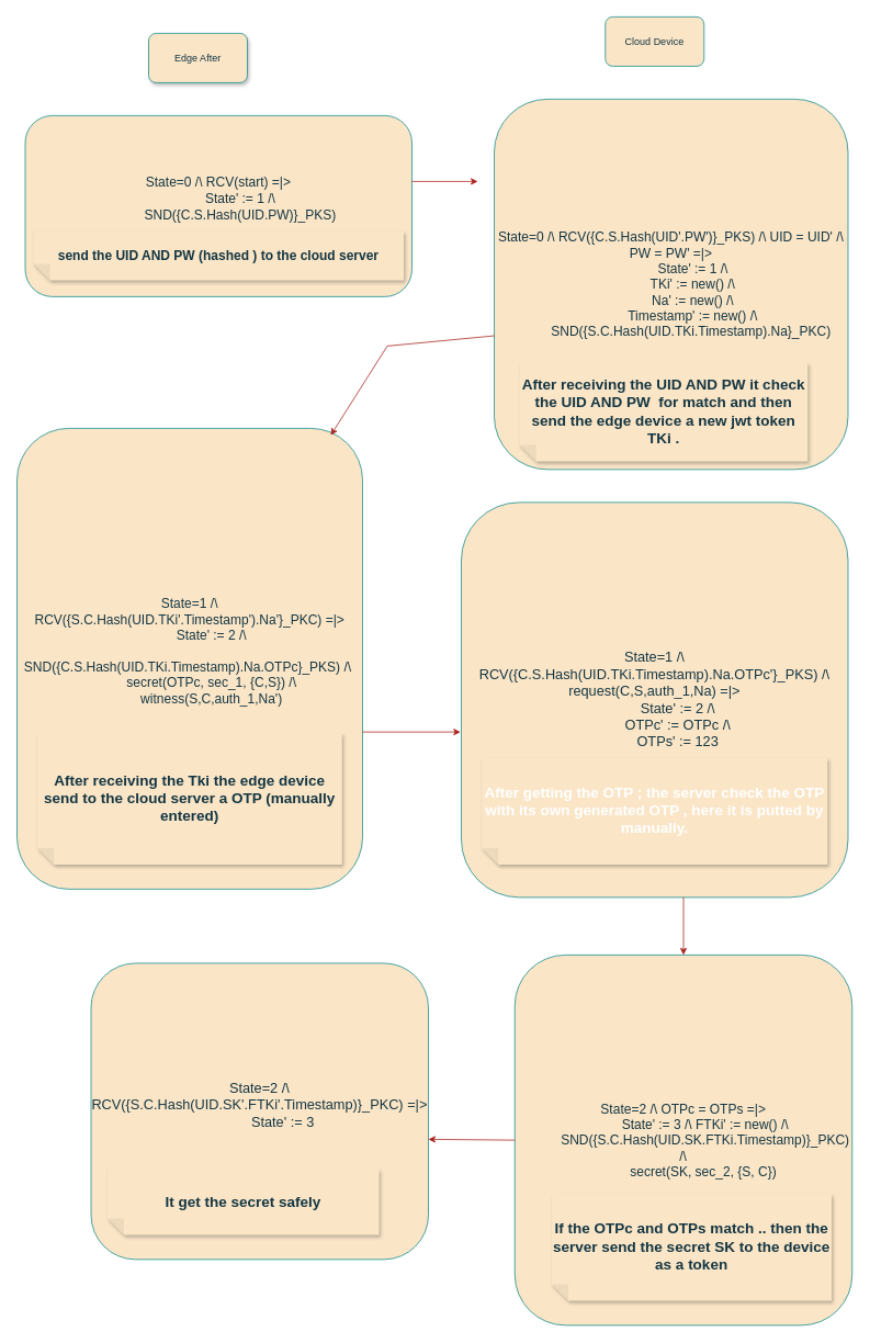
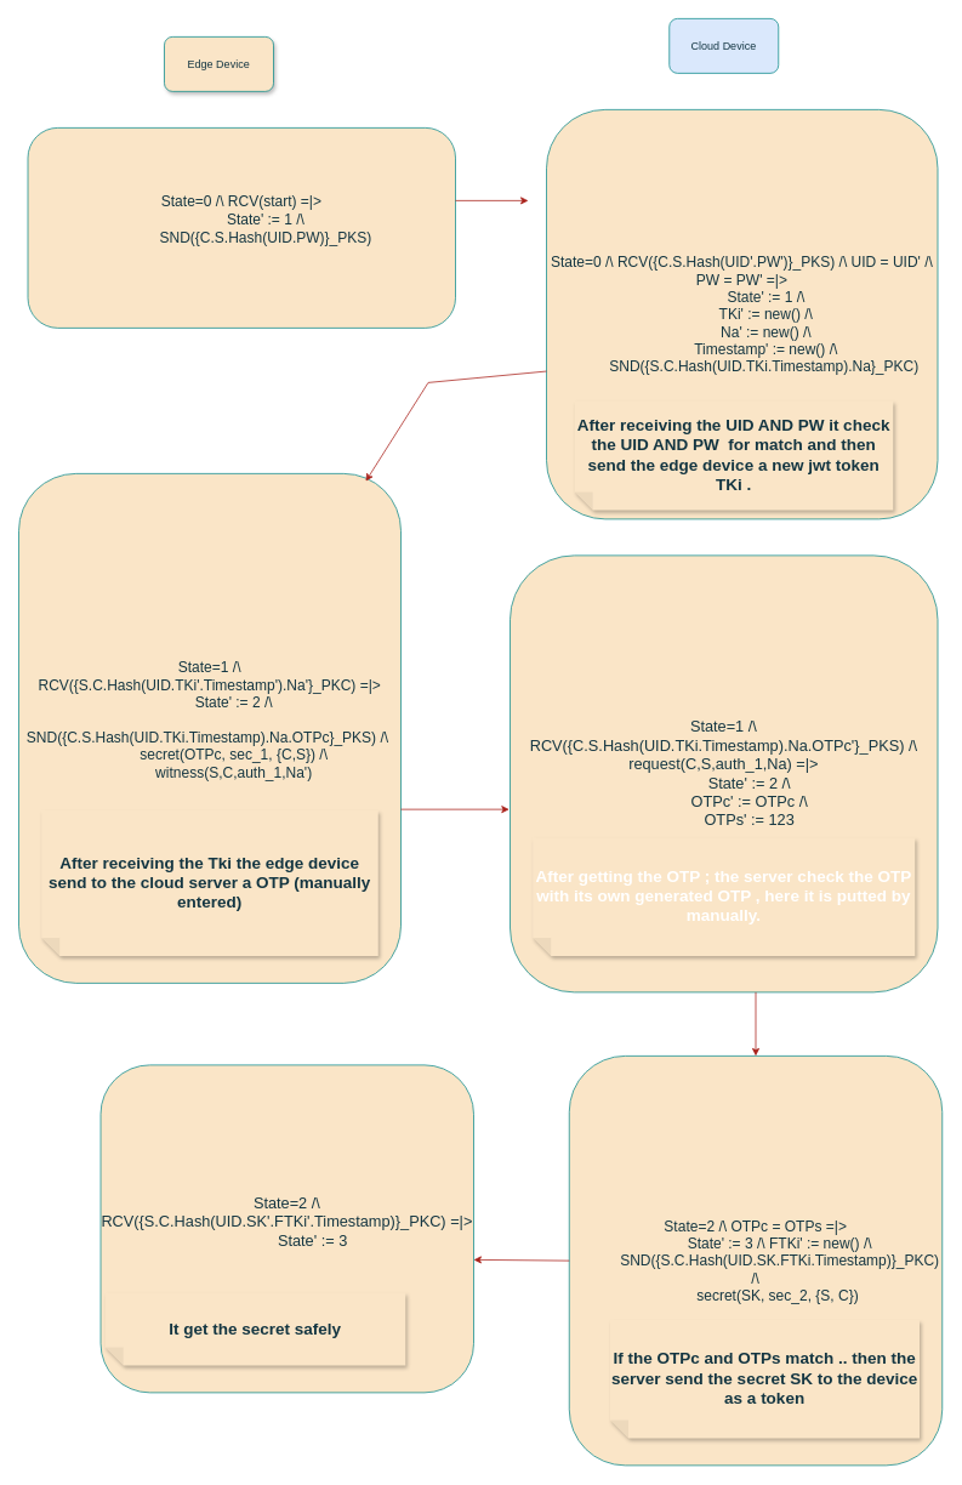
  <mxCell id="0" />
  <mxCell id="1" parent="0" />
- <mxCell id="2" value="Edge After" style="rounded=1;whiteSpace=wrap;html=1;shadow=1;labelBackgroundColor=none;fillColor=#FAE5C7;strokeColor=#0F8B8D;fontColor=#143642;" parent="1" vertex="1"><mxGeometry x="180" y="40" width="120" height="60" as="geometry" /></mxCell>
- <mxCell id="3" value="Cloud Device" style="rounded=1;whiteSpace=wrap;html=1;labelBackgroundColor=none;fillColor=#FAE5C7;strokeColor=#0F8B8D;fontColor=#143642;" parent="1" vertex="1"><mxGeometry x="735" y="20" width="120" height="60" as="geometry" /></mxCell>
+ <mxCell id="2" value="Edge Device" style="rounded=1;whiteSpace=wrap;html=1;shadow=1;labelBackgroundColor=none;fillColor=#FAE5C7;strokeColor=#0F8B8D;fontColor=#143642;" parent="1" vertex="1"><mxGeometry x="180" y="40" width="120" height="60" as="geometry" /></mxCell>
+ <mxCell id="3" value="Cloud Device" style="rounded=1;whiteSpace=wrap;html=1;labelBackgroundColor=none;fillColor=#dae8fc;strokeColor=#0F8B8D;fontColor=#143642;" parent="1" vertex="1"><mxGeometry x="735" y="20" width="120" height="60" as="geometry" /></mxCell>
  <mxCell id="4" value="&lt;div style=&quot;font-size: 16px;&quot;&gt;&lt;font style=&quot;font-size: 16px;&quot;&gt;State=0 /\ RCV(start) =|&amp;gt;&lt;/font&gt;&lt;/div&gt;&lt;div style=&quot;font-size: 16px;&quot;&gt;&lt;font style=&quot;font-size: 16px;&quot;&gt;&amp;nbsp; &amp;nbsp; &amp;nbsp; &amp;nbsp; &amp;nbsp; &amp;nbsp; State' := 1 /\&lt;/font&gt;&lt;/div&gt;&lt;div style=&quot;font-size: 16px;&quot;&gt;&lt;font style=&quot;font-size: 16px;&quot;&gt;&amp;nbsp; &amp;nbsp; &amp;nbsp; &amp;nbsp; &amp;nbsp; &amp;nbsp; SND({C.S.Hash(UID.PW)}_PKS)&lt;/font&gt;&lt;/div&gt;&lt;div style=&quot;font-size: 16px;&quot;&gt;&lt;br&gt;&lt;/div&gt;" style="rounded=1;whiteSpace=wrap;html=1;labelBackgroundColor=none;fillColor=#FAE5C7;strokeColor=#0F8B8D;fontColor=#143642;" parent="1" vertex="1"><mxGeometry x="30" y="140" width="470" height="220" as="geometry" /></mxCell>
  <mxCell id="5" value="&lt;div style=&quot;font-size: 16px;&quot;&gt;&lt;font style=&quot;font-size: 16px;&quot;&gt;State=0 /\ RCV({C.S.Hash(UID'.PW')}_PKS) /\ UID = UID' /\ PW = PW' =|&amp;gt;&lt;/font&gt;&lt;/div&gt;&lt;div style=&quot;font-size: 16px;&quot;&gt;&lt;font style=&quot;font-size: 16px;&quot;&gt;&amp;nbsp; &amp;nbsp; &amp;nbsp; &amp;nbsp; &amp;nbsp; &amp;nbsp; State' := 1 /\&lt;/font&gt;&lt;/div&gt;&lt;div style=&quot;font-size: 16px;&quot;&gt;&lt;font style=&quot;font-size: 16px;&quot;&gt;&amp;nbsp; &amp;nbsp; &amp;nbsp; &amp;nbsp; &amp;nbsp; &amp;nbsp; TKi' := new() /\&lt;/font&gt;&lt;/div&gt;&lt;div style=&quot;font-size: 16px;&quot;&gt;&lt;font style=&quot;font-size: 16px;&quot;&gt;&amp;nbsp; &amp;nbsp; &amp;nbsp; &amp;nbsp; &amp;nbsp; &amp;nbsp; Na' := new() /\&lt;/font&gt;&lt;/div&gt;&lt;div style=&quot;font-size: 16px;&quot;&gt;&lt;font style=&quot;font-size: 16px;&quot;&gt;&amp;nbsp; &amp;nbsp; &amp;nbsp; &amp;nbsp; &amp;nbsp; &amp;nbsp; Timestamp' := new() /\&lt;/font&gt;&lt;/div&gt;&lt;div style=&quot;font-size: 16px;&quot;&gt;&lt;font style=&quot;font-size: 16px;&quot;&gt;&amp;nbsp; &amp;nbsp; &amp;nbsp; &amp;nbsp; &amp;nbsp; &amp;nbsp; SND({S.C.Hash(UID.TKi.Timestamp).Na}_PKC)&amp;nbsp;&lt;/font&gt;&lt;/div&gt;" style="rounded=1;whiteSpace=wrap;html=1;labelBackgroundColor=none;fillColor=#FAE5C7;strokeColor=#0F8B8D;fontColor=#143642;" parent="1" vertex="1"><mxGeometry x="600" y="120" width="430" height="450" as="geometry" /></mxCell>
  <mxCell id="6" value="&lt;div style=&quot;font-size: 17px;&quot;&gt;&lt;font style=&quot;font-size: 17px;&quot;&gt;State=1 /\ RCV({C.S.Hash(UID.TKi.Timestamp).Na.OTPc'}_PKS) /\ request(C,S,auth_1,Na) =|&amp;gt;&lt;/font&gt;&lt;/div&gt;&lt;div style=&quot;font-size: 17px;&quot;&gt;&lt;font style=&quot;font-size: 17px;&quot;&gt;&amp;nbsp; &amp;nbsp; &amp;nbsp; &amp;nbsp; &amp;nbsp; &amp;nbsp; State' := 2 /\&lt;/font&gt;&lt;/div&gt;&lt;div style=&quot;font-size: 17px;&quot;&gt;&lt;font style=&quot;font-size: 17px;&quot;&gt;&amp;nbsp; &amp;nbsp; &amp;nbsp; &amp;nbsp; &amp;nbsp; &amp;nbsp; OTPc' := OTPc /\&lt;/font&gt;&lt;/div&gt;&lt;div style=&quot;font-size: 17px;&quot;&gt;&lt;font style=&quot;font-size: 17px;&quot;&gt;&amp;nbsp; &amp;nbsp; &amp;nbsp; &amp;nbsp; &amp;nbsp; &amp;nbsp; OTPs' := 123&lt;/font&gt;&lt;/div&gt;" style="rounded=1;whiteSpace=wrap;html=1;labelBackgroundColor=none;fillColor=#FAE5C7;strokeColor=#0F8B8D;fontColor=#143642;" parent="1" vertex="1"><mxGeometry x="560" y="610" width="470" height="480" as="geometry" /></mxCell>
  <mxCell id="7" value="&lt;div style=&quot;font-size: 16px;&quot;&gt;&lt;font style=&quot;font-size: 16px;&quot;&gt;State=2 /\ OTPc = OTPs =|&amp;gt;&lt;/font&gt;&lt;/div&gt;&lt;div style=&quot;font-size: 16px;&quot;&gt;&lt;font style=&quot;font-size: 16px;&quot;&gt;&amp;nbsp; &amp;nbsp; &amp;nbsp; &amp;nbsp; &amp;nbsp; &amp;nbsp; State' := 3 /\ FTKi' := new() /\&lt;/font&gt;&lt;/div&gt;&lt;div style=&quot;font-size: 16px;&quot;&gt;&lt;font style=&quot;font-size: 16px;&quot;&gt;&amp;nbsp; &amp;nbsp; &amp;nbsp; &amp;nbsp; &amp;nbsp; &amp;nbsp; SND({S.C.Hash(UID.SK.FTKi.Timestamp)}_PKC) /\&lt;/font&gt;&lt;/div&gt;&lt;div style=&quot;font-size: 16px;&quot;&gt;&lt;font style=&quot;font-size: 16px;&quot;&gt;&amp;nbsp; &amp;nbsp; &amp;nbsp; &amp;nbsp; &amp;nbsp; &amp;nbsp; secret(SK, sec_2, {S, C})&amp;nbsp;&lt;/font&gt;&lt;/div&gt;" style="rounded=1;whiteSpace=wrap;html=1;labelBackgroundColor=none;fillColor=#FAE5C7;strokeColor=#0F8B8D;fontColor=#143642;" parent="1" vertex="1"><mxGeometry x="625" y="1160" width="410" height="450" as="geometry" /></mxCell>
  <mxCell id="8" value="&lt;div style=&quot;font-size: 16px;&quot;&gt;&lt;font style=&quot;font-size: 16px;&quot;&gt;State=1 /\ RCV({S.C.Hash(UID.TKi'.Timestamp').Na'}_PKC) =|&amp;gt;&lt;/font&gt;&lt;/div&gt;&lt;div style=&quot;font-size: 16px;&quot;&gt;&lt;font style=&quot;font-size: 16px;&quot;&gt;&amp;nbsp; &amp;nbsp; &amp;nbsp; &amp;nbsp; &amp;nbsp; &amp;nbsp; State' := 2 /\&lt;/font&gt;&lt;/div&gt;&lt;div style=&quot;font-size: 16px;&quot;&gt;&lt;font style=&quot;font-size: 16px;&quot;&gt;&amp;nbsp; &amp;nbsp; &amp;nbsp; &amp;nbsp; &amp;nbsp; &amp;nbsp; SND({C.S.Hash(UID.TKi.Timestamp).Na.OTPc}_PKS) /\&amp;nbsp;&lt;/font&gt;&lt;/div&gt;&lt;div style=&quot;font-size: 16px;&quot;&gt;&lt;font style=&quot;font-size: 16px;&quot;&gt;&amp;nbsp; &amp;nbsp; &amp;nbsp; &amp;nbsp; &amp;nbsp; &amp;nbsp; secret(OTPc, sec_1, {C,S}) /\&lt;/font&gt;&lt;/div&gt;&lt;div style=&quot;font-size: 16px;&quot;&gt;&lt;span style=&quot;white-space: normal;&quot;&gt;&lt;font style=&quot;font-size: 16px;&quot;&gt;&lt;span style=&quot;white-space:pre&quot;&gt;&#09;&lt;/span&gt;&amp;nbsp; &amp;nbsp; witness(S,C,auth_1,Na')&lt;/font&gt;&lt;/span&gt;&lt;/div&gt;&lt;div style=&quot;font-size: 16px;&quot;&gt;&lt;br&gt;&lt;/div&gt;" style="rounded=1;whiteSpace=wrap;html=1;labelBackgroundColor=none;fillColor=#FAE5C7;strokeColor=#0F8B8D;fontColor=#143642;" parent="1" vertex="1"><mxGeometry x="20" y="520" width="420" height="560" as="geometry" /></mxCell>
  <mxCell id="9" value="&lt;div style=&quot;font-size: 17px;&quot;&gt;&lt;font style=&quot;font-size: 17px;&quot;&gt;State=2 /\ RCV({S.C.Hash(UID.SK'.FTKi'.Timestamp)}_PKC) =|&amp;gt;&lt;/font&gt;&lt;/div&gt;&lt;div style=&quot;font-size: 17px;&quot;&gt;&amp;nbsp; &amp;nbsp; &amp;nbsp; &amp;nbsp; &amp;nbsp; &amp;nbsp; State' := 3&lt;/div&gt;&lt;div&gt;&lt;br&gt;&lt;/div&gt;" style="rounded=1;whiteSpace=wrap;html=1;labelBackgroundColor=none;fillColor=#FAE5C7;strokeColor=#0F8B8D;fontColor=#143642;" parent="1" vertex="1"><mxGeometry x="110" y="1170" width="410" height="360" as="geometry" /></mxCell>
  <mxCell id="10" value="" style="endArrow=classic;html=1;rounded=0;entryX=0.908;entryY=0.015;entryDx=0;entryDy=0;entryPerimeter=0;exitX=0;exitY=0.639;exitDx=0;exitDy=0;exitPerimeter=0;labelBackgroundColor=none;strokeColor=#A8201A;fontColor=default;" parent="1" source="5" target="8" edge="1"><mxGeometry width="50" height="50" relative="1" as="geometry"><mxPoint x="570" y="380" as="sourcePoint" /><mxPoint x="560" y="300" as="targetPoint" /><Array as="points"><mxPoint x="470" y="420" /></Array></mxGeometry></mxCell>
  <mxCell id="11" value="" style="endArrow=classic;html=1;rounded=0;labelBackgroundColor=none;strokeColor=#A8201A;fontColor=default;" parent="1" edge="1"><mxGeometry width="50" height="50" relative="1" as="geometry"><mxPoint x="500" y="220" as="sourcePoint" /><mxPoint x="580" y="220" as="targetPoint" /></mxGeometry></mxCell>
  <mxCell id="12" value="" style="endArrow=classic;html=1;rounded=0;labelBackgroundColor=none;strokeColor=#A8201A;fontColor=default;" parent="1" edge="1"><mxGeometry width="50" height="50" relative="1" as="geometry"><mxPoint x="440" y="889" as="sourcePoint" /><mxPoint x="559" y="889" as="targetPoint" /><Array as="points"><mxPoint x="510" y="889" /></Array></mxGeometry></mxCell>
  <mxCell id="13" value="" style="endArrow=classic;html=1;rounded=0;entryX=0.5;entryY=0;entryDx=0;entryDy=0;labelBackgroundColor=none;strokeColor=#A8201A;fontColor=default;" parent="1" target="7" edge="1"><mxGeometry width="50" height="50" relative="1" as="geometry"><mxPoint x="830" y="1090" as="sourcePoint" /><mxPoint x="826.4" y="619.88" as="targetPoint" /></mxGeometry></mxCell>
  <mxCell id="14" value="" style="endArrow=classic;html=1;rounded=0;exitX=0;exitY=0.5;exitDx=0;exitDy=0;labelBackgroundColor=none;strokeColor=#A8201A;fontColor=default;" parent="1" source="7" edge="1"><mxGeometry width="50" height="50" relative="1" as="geometry"><mxPoint x="617" y="1386" as="sourcePoint" /><mxPoint x="520" y="1384" as="targetPoint" /></mxGeometry></mxCell>
- <mxCell id="15" value="&lt;font size=&quot;3&quot;&gt;&lt;b&gt;send the UID AND PW (hashed ) to the cloud server&lt;/b&gt;&lt;/font&gt;" style="shape=note;whiteSpace=wrap;html=1;backgroundOutline=1;fontColor=#143642;darkOpacity=0.05;fillColor=#FAE5C7;strokeColor=none;fillStyle=solid;direction=west;gradientDirection=north;shadow=1;size=20;pointerEvents=1;labelBackgroundColor=none;" parent="1" vertex="1"><mxGeometry x="40" y="280" width="450" height="60" as="geometry" /></mxCell>
  <mxCell id="16" value="&lt;font style=&quot;font-size: 18px;&quot;&gt;&lt;b&gt;After receiving the UID AND PW it check the UID AND PW&amp;nbsp; for match and then send the edge device a new jwt token TKi .&lt;/b&gt;&lt;/font&gt;" style="shape=note;whiteSpace=wrap;html=1;backgroundOutline=1;fontColor=#143642;darkOpacity=0.05;fillColor=#FAE5C7;strokeColor=none;fillStyle=solid;direction=west;gradientDirection=north;shadow=1;size=20;pointerEvents=1;labelBackgroundColor=none;" parent="1" vertex="1"><mxGeometry x="631" y="440" width="350" height="120" as="geometry" /></mxCell>
  <mxCell id="17" value="&lt;font color=&quot;#ffffff&quot; data-darkreader-inline-color=&quot;&quot; style=&quot;font-size: 18px; --darkreader-inline-color: #e8e6e3;&quot;&gt;&lt;b style=&quot;&quot;&gt;After getting the OTP ; the server check the OTP with its own generated OTP , here it is putted by manually.&lt;/b&gt;&lt;/font&gt;" style="shape=note;whiteSpace=wrap;html=1;backgroundOutline=1;fontColor=#143642;darkOpacity=0.05;fillColor=#FAE5C7;strokeColor=none;fillStyle=solid;direction=west;gradientDirection=north;shadow=1;size=20;pointerEvents=1;labelBackgroundColor=none;" parent="1" vertex="1"><mxGeometry x="585" y="920" width="420" height="130" as="geometry" /></mxCell>
  <mxCell id="18" value="&lt;font style=&quot;font-size: 18px;&quot;&gt;&lt;b&gt;After receiving the Tki the edge device send to the cloud server a OTP (manually entered)&lt;/b&gt;&lt;/font&gt;" style="shape=note;whiteSpace=wrap;html=1;backgroundOutline=1;fontColor=#143642;darkOpacity=0.05;fillColor=#FAE5C7;strokeColor=none;fillStyle=solid;direction=west;gradientDirection=north;shadow=1;size=20;pointerEvents=1;labelBackgroundColor=none;" parent="1" vertex="1"><mxGeometry x="45" y="890" width="370" height="160" as="geometry" /></mxCell>
  <mxCell id="19" value="&lt;font style=&quot;font-size: 18px;&quot;&gt;&lt;b&gt;If the OTPc and OTPs match .. then the server send the secret SK to the device as a token&lt;/b&gt;&lt;/font&gt;" style="shape=note;whiteSpace=wrap;html=1;backgroundOutline=1;fontColor=#143642;darkOpacity=0.05;fillColor=#FAE5C7;strokeColor=none;fillStyle=solid;direction=west;gradientDirection=north;shadow=1;size=20;pointerEvents=1;labelBackgroundColor=none;" parent="1" vertex="1"><mxGeometry x="670" y="1450" width="340" height="130" as="geometry" /></mxCell>
- <mxCell id="20" value="&lt;font style=&quot;font-size: 18px;&quot;&gt;&lt;b&gt;It get the secret safely&lt;/b&gt;&lt;/font&gt;" style="shape=note;whiteSpace=wrap;html=1;backgroundOutline=1;fontColor=#143642;darkOpacity=0.05;fillColor=#FAE5C7;strokeColor=none;fillStyle=solid;direction=west;gradientDirection=north;shadow=1;size=20;pointerEvents=1;labelBackgroundColor=none;" parent="1" vertex="1"><mxGeometry x="130" y="1420" width="330" height="80" as="geometry" /></mxCell>
+ <mxCell id="20" value="&lt;font style=&quot;font-size: 18px;&quot;&gt;&lt;b&gt;It get the secret safely&lt;/b&gt;&lt;/font&gt;" style="shape=note;whiteSpace=wrap;html=1;backgroundOutline=1;fontColor=#143642;darkOpacity=0.05;fillColor=#FAE5C7;strokeColor=none;fillStyle=solid;direction=west;gradientDirection=north;shadow=1;size=20;pointerEvents=1;labelBackgroundColor=none;" parent="1" vertex="1"><mxGeometry x="115" y="1420" width="330" height="80" as="geometry" /></mxCell>
